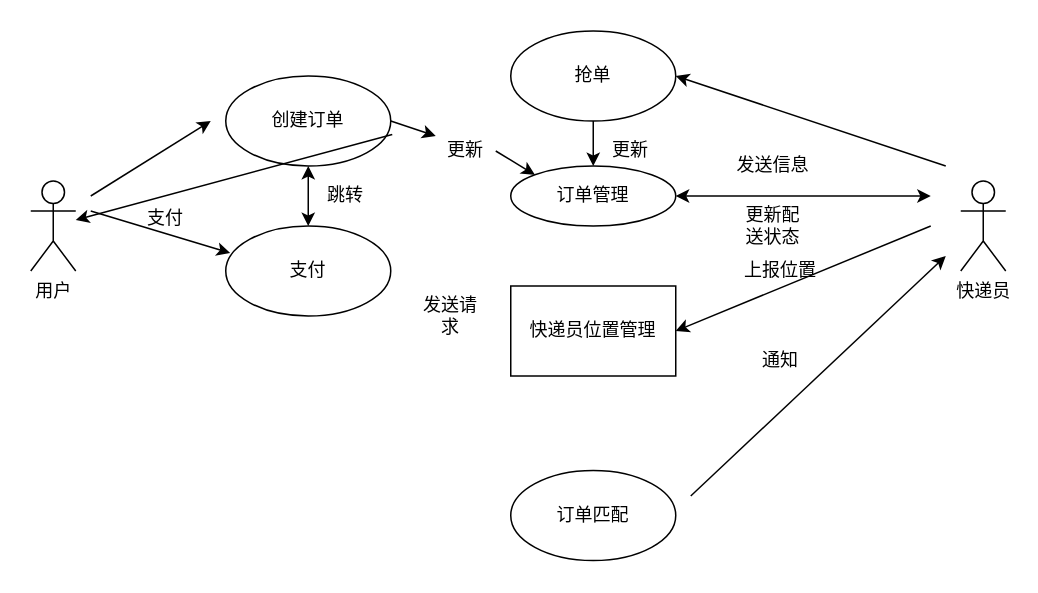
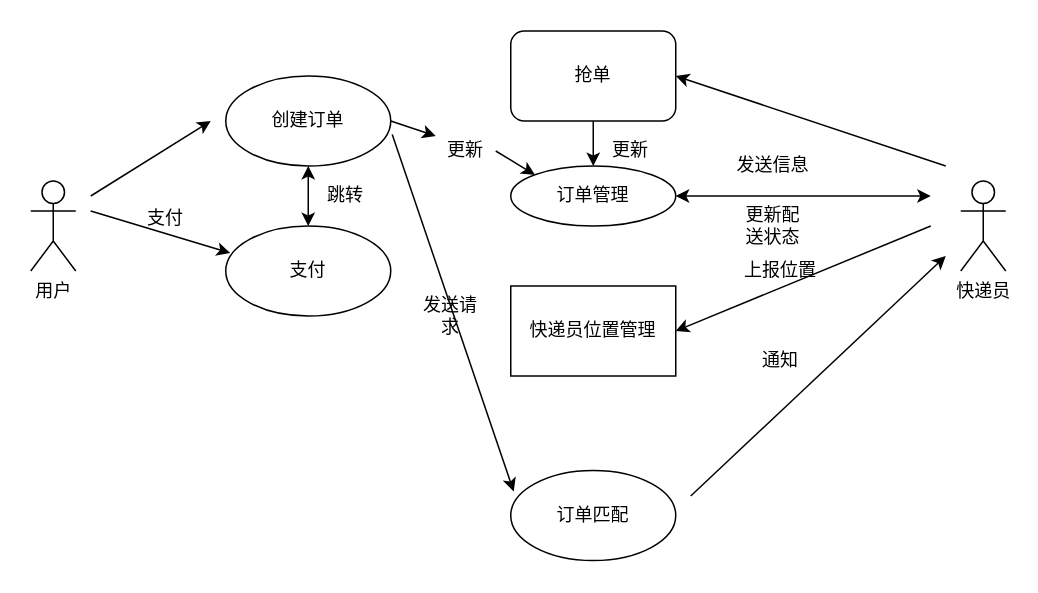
  <mxCell id="0" />
  <mxCell id="1" parent="0" />
  <mxCell id="2" value="用户" style="shape=umlActor;verticalLabelPosition=bottom;verticalAlign=top;html=1;outlineConnect=0;" vertex="1" parent="1"><mxGeometry x="20" y="120" width="30" height="60" as="geometry" /></mxCell>
  <mxCell id="3" value="快递员" style="shape=umlActor;verticalLabelPosition=bottom;verticalAlign=top;html=1;outlineConnect=0;" vertex="1" parent="1"><mxGeometry x="640" y="120" width="30" height="60" as="geometry" /></mxCell>
  <mxCell id="4" value="创建订单" style="ellipse;whiteSpace=wrap;html=1;" vertex="1" parent="1"><mxGeometry x="150" y="50" width="110" height="60" as="geometry" /></mxCell>
  <mxCell id="5" value="支付" style="ellipse;whiteSpace=wrap;html=1;" vertex="1" parent="1"><mxGeometry x="150" y="150" width="110" height="60" as="geometry" /></mxCell>
- <mxCell id="6" value="抢单" style="ellipse;whiteSpace=wrap;html=1;" vertex="1" parent="1"><mxGeometry x="340" y="20" width="110" height="60" as="geometry" /></mxCell>
+ <mxCell id="6" value="抢单" style="whiteSpace=wrap;html=1;rounded=1;" vertex="1" parent="1"><mxGeometry x="340" y="20" width="110" height="60" as="geometry" /></mxCell>
  <mxCell id="7" value="快递员位置管理" style="whiteSpace=wrap;html=1;rounded=0;" vertex="1" parent="1"><mxGeometry x="340" y="190" width="110" height="60" as="geometry" /></mxCell>
  <mxCell id="8" value="订单管理" style="ellipse;whiteSpace=wrap;html=1;" vertex="1" parent="1"><mxGeometry x="340" y="110" width="110" height="40" as="geometry" /></mxCell>
  <mxCell id="9" value="订单匹配" style="ellipse;whiteSpace=wrap;html=1;" vertex="1" parent="1"><mxGeometry x="340" y="313" width="110" height="60" as="geometry" /></mxCell>
  <mxCell id="10" value="" style="endArrow=classic;html=1;" edge="1" parent="1"><mxGeometry width="50" height="50" relative="1" as="geometry"><mxPoint x="60" y="130" as="sourcePoint" /><mxPoint x="140" y="80" as="targetPoint" /></mxGeometry></mxCell>
  <mxCell id="11" value="" style="endArrow=classic;html=1;entryX=0.027;entryY=0.3;entryDx=0;entryDy=0;entryPerimeter=0;" edge="1" parent="1" target="5"><mxGeometry width="50" height="50" relative="1" as="geometry"><mxPoint x="60" y="140" as="sourcePoint" /><mxPoint x="140" y="164" as="targetPoint" /></mxGeometry></mxCell>
  <mxCell id="12" value="支付" style="text;html=1;strokeColor=none;fillColor=none;align=center;verticalAlign=middle;whiteSpace=wrap;rounded=0;" vertex="1" parent="1"><mxGeometry x="90" y="140" width="40" height="10" as="geometry" /></mxCell>
  <mxCell id="13" value="" style="endArrow=classic;html=1;entryX=1;entryY=0.5;entryDx=0;entryDy=0;" edge="1" parent="1" target="7"><mxGeometry width="50" height="50" relative="1" as="geometry"><mxPoint x="620" y="150" as="sourcePoint" /><mxPoint x="290" y="280" as="targetPoint" /></mxGeometry></mxCell>
  <mxCell id="14" value="上报位置" style="text;html=1;strokeColor=none;fillColor=none;align=center;verticalAlign=middle;whiteSpace=wrap;rounded=0;" vertex="1" parent="1"><mxGeometry x="490" y="170" width="60" height="20" as="geometry" /></mxCell>
- <mxCell id="15" value="" style="endArrow=classic;html=1;exitX=1.009;exitY=0.65;exitDx=0;exitDy=0;exitPerimeter=0;" edge="1" parent="1" source="4" target="2"><mxGeometry width="50" height="50" relative="1" as="geometry"><mxPoint x="250" y="270" as="sourcePoint" /><mxPoint x="300" y="220" as="targetPoint" /></mxGeometry></mxCell>
+ <mxCell id="15" value="" style="endArrow=classic;html=1;entryX=0.018;entryY=0.233;entryDx=0;entryDy=0;entryPerimeter=0;exitX=1.009;exitY=0.65;exitDx=0;exitDy=0;exitPerimeter=0;" edge="1" parent="1" source="4" target="9"><mxGeometry width="50" height="50" relative="1" as="geometry"><mxPoint x="250" y="270" as="sourcePoint" /><mxPoint x="300" y="220" as="targetPoint" /></mxGeometry></mxCell>
  <mxCell id="16" value="" style="endArrow=classic;html=1;" edge="1" parent="1"><mxGeometry width="50" height="50" relative="1" as="geometry"><mxPoint x="460" y="330" as="sourcePoint" /><mxPoint x="630" y="170" as="targetPoint" /></mxGeometry></mxCell>
  <mxCell id="17" value="通知" style="text;html=1;strokeColor=none;fillColor=none;align=center;verticalAlign=middle;whiteSpace=wrap;rounded=0;" vertex="1" parent="1"><mxGeometry x="500" y="230" width="40" height="20" as="geometry" /></mxCell>
  <mxCell id="18" value="发送请求" style="text;html=1;strokeColor=none;fillColor=none;align=center;verticalAlign=middle;whiteSpace=wrap;rounded=0;" vertex="1" parent="1"><mxGeometry x="280" y="200" width="40" height="20" as="geometry" /></mxCell>
  <mxCell id="19" value="" style="endArrow=classic;html=1;entryX=0;entryY=0;entryDx=0;entryDy=0;exitX=1;exitY=0.5;exitDx=0;exitDy=0;" edge="1" parent="1" source="26" target="8"><mxGeometry width="50" height="50" relative="1" as="geometry"><mxPoint x="250" y="260" as="sourcePoint" /><mxPoint x="300" y="210" as="targetPoint" /></mxGeometry></mxCell>
  <mxCell id="20" value="" style="endArrow=classic;startArrow=classic;html=1;entryX=0.5;entryY=1;entryDx=0;entryDy=0;" edge="1" parent="1" source="5" target="4"><mxGeometry width="50" height="50" relative="1" as="geometry"><mxPoint x="250" y="260" as="sourcePoint" /><mxPoint x="300" y="210" as="targetPoint" /></mxGeometry></mxCell>
  <mxCell id="21" value="跳转" style="text;html=1;strokeColor=none;fillColor=none;align=center;verticalAlign=middle;whiteSpace=wrap;rounded=0;" vertex="1" parent="1"><mxGeometry x="210" y="120" width="40" height="20" as="geometry" /></mxCell>
  <mxCell id="22" value="" style="endArrow=classic;html=1;entryX=1;entryY=0.5;entryDx=0;entryDy=0;" edge="1" parent="1" target="6"><mxGeometry width="50" height="50" relative="1" as="geometry"><mxPoint x="630" y="110" as="sourcePoint" /><mxPoint x="300" y="210" as="targetPoint" /></mxGeometry></mxCell>
  <mxCell id="23" value="" style="endArrow=classic;html=1;entryX=0.5;entryY=0;entryDx=0;entryDy=0;exitX=0.5;exitY=1;exitDx=0;exitDy=0;" edge="1" parent="1" source="6" target="8"><mxGeometry width="50" height="50" relative="1" as="geometry"><mxPoint x="250" y="260" as="sourcePoint" /><mxPoint x="300" y="210" as="targetPoint" /></mxGeometry></mxCell>
  <mxCell id="24" value="更新" style="text;html=1;strokeColor=none;fillColor=none;align=center;verticalAlign=middle;whiteSpace=wrap;rounded=0;" vertex="1" parent="1"><mxGeometry x="400" y="90" width="40" height="20" as="geometry" /></mxCell>
  <mxCell id="25" value="" style="endArrow=classic;startArrow=classic;html=1;exitX=1;exitY=0.5;exitDx=0;exitDy=0;" edge="1" parent="1" source="8"><mxGeometry width="50" height="50" relative="1" as="geometry"><mxPoint x="250" y="280" as="sourcePoint" /><mxPoint x="620" y="130" as="targetPoint" /></mxGeometry></mxCell>
  <mxCell id="26" value="更新" style="text;html=1;strokeColor=none;fillColor=none;align=center;verticalAlign=middle;whiteSpace=wrap;rounded=0;" vertex="1" parent="1"><mxGeometry x="290" y="90" width="40" height="20" as="geometry" /></mxCell>
  <mxCell id="27" value="" style="endArrow=classic;html=1;entryX=0;entryY=0;entryDx=0;entryDy=0;exitX=1;exitY=0.5;exitDx=0;exitDy=0;" edge="1" parent="1" source="4" target="26"><mxGeometry width="50" height="50" relative="1" as="geometry"><mxPoint x="260" y="80" as="sourcePoint" /><mxPoint x="356.109" y="115.858" as="targetPoint" /></mxGeometry></mxCell>
  <mxCell id="28" value="发送信息" style="text;html=1;strokeColor=none;fillColor=none;align=center;verticalAlign=middle;whiteSpace=wrap;rounded=0;" vertex="1" parent="1"><mxGeometry x="490" y="100" width="50" height="20" as="geometry" /></mxCell>
  <mxCell id="29" value="更新配送状态" style="text;html=1;strokeColor=none;fillColor=none;align=center;verticalAlign=middle;whiteSpace=wrap;rounded=0;" vertex="1" parent="1"><mxGeometry x="495" y="140" width="40" height="20" as="geometry" /></mxCell>
